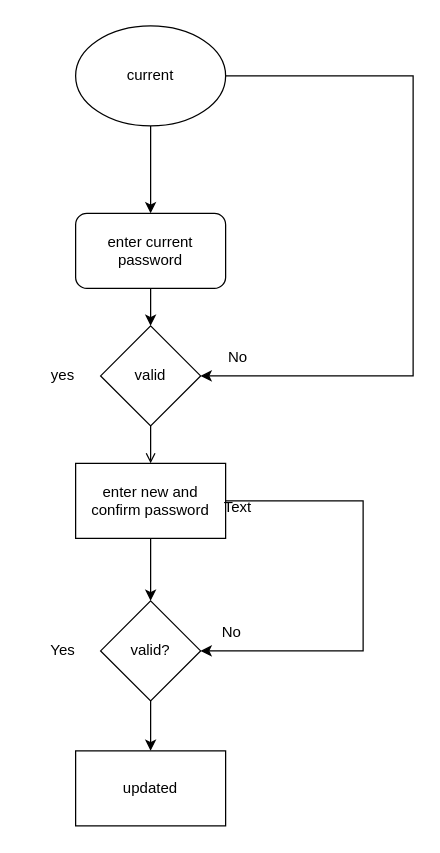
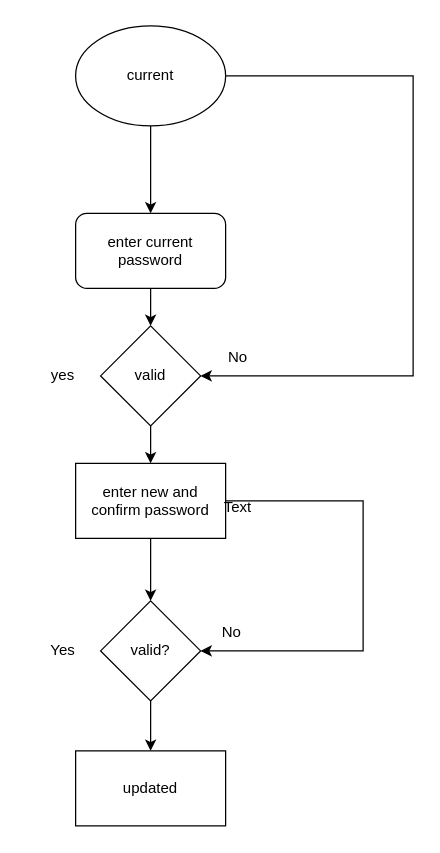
  <mxCell id="0" />
  <mxCell id="1" parent="0" />
  <mxCell id="2" style="edgeStyle=orthogonalEdgeStyle;rounded=0;orthogonalLoop=1;jettySize=auto;html=1;exitX=0.5;exitY=1;exitDx=0;exitDy=0;" edge="1" parent="1" source="4" target="6"><mxGeometry relative="1" as="geometry" /></mxCell>
  <mxCell id="3" style="edgeStyle=orthogonalEdgeStyle;rounded=0;orthogonalLoop=1;jettySize=auto;html=1;exitX=1;exitY=0.5;exitDx=0;exitDy=0;entryX=1;entryY=0.5;entryDx=0;entryDy=0;" edge="1" parent="1" source="4" target="11"><mxGeometry relative="1" as="geometry"><Array as="points"><mxPoint x="330" y="60" /><mxPoint x="330" y="300" /></Array></mxGeometry></mxCell>
  <mxCell id="4" value="current" style="ellipse;whiteSpace=wrap;html=1;" vertex="1" parent="1"><mxGeometry x="60" y="20" width="120" height="80" as="geometry" /></mxCell>
  <mxCell id="5" style="edgeStyle=orthogonalEdgeStyle;rounded=0;orthogonalLoop=1;jettySize=auto;html=1;exitX=0.5;exitY=1;exitDx=0;exitDy=0;entryX=0.5;entryY=0;entryDx=0;entryDy=0;" edge="1" parent="1" source="6" target="11"><mxGeometry relative="1" as="geometry" /></mxCell>
  <mxCell id="6" value="enter current password" style="whiteSpace=wrap;html=1;rounded=1;" vertex="1" parent="1"><mxGeometry x="60" y="170" width="120" height="60" as="geometry" /></mxCell>
  <mxCell id="7" style="edgeStyle=orthogonalEdgeStyle;rounded=0;orthogonalLoop=1;jettySize=auto;html=1;exitX=0.5;exitY=1;exitDx=0;exitDy=0;entryX=0.5;entryY=0;entryDx=0;entryDy=0;" edge="1" parent="1" source="9" target="13"><mxGeometry relative="1" as="geometry" /></mxCell>
  <mxCell id="8" style="edgeStyle=orthogonalEdgeStyle;rounded=0;orthogonalLoop=1;jettySize=auto;html=1;exitX=1;exitY=0.5;exitDx=0;exitDy=0;entryX=1;entryY=0.5;entryDx=0;entryDy=0;" edge="1" parent="1" source="9" target="13"><mxGeometry relative="1" as="geometry"><Array as="points"><mxPoint x="290" y="400" /><mxPoint x="290" y="520" /></Array></mxGeometry></mxCell>
  <mxCell id="9" value="enter new and confirm password" style="rounded=0;whiteSpace=wrap;html=1;" vertex="1" parent="1"><mxGeometry x="60" y="370" width="120" height="60" as="geometry" /></mxCell>
- <mxCell id="10" style="edgeStyle=orthogonalEdgeStyle;rounded=0;orthogonalLoop=1;jettySize=auto;html=1;exitX=0.5;exitY=1;exitDx=0;exitDy=0;endArrow=open;" edge="1" parent="1" source="11" target="9"><mxGeometry relative="1" as="geometry" /></mxCell>
+ <mxCell id="10" style="edgeStyle=orthogonalEdgeStyle;rounded=0;orthogonalLoop=1;jettySize=auto;html=1;exitX=0.5;exitY=1;exitDx=0;exitDy=0;" edge="1" parent="1" source="11" target="9"><mxGeometry relative="1" as="geometry" /></mxCell>
  <mxCell id="11" value="valid" style="rhombus;whiteSpace=wrap;html=1;" vertex="1" parent="1"><mxGeometry x="80" y="260" width="80" height="80" as="geometry" /></mxCell>
  <mxCell id="12" style="edgeStyle=orthogonalEdgeStyle;rounded=0;orthogonalLoop=1;jettySize=auto;html=1;exitX=0.5;exitY=1;exitDx=0;exitDy=0;" edge="1" parent="1" source="13" target="14"><mxGeometry relative="1" as="geometry" /></mxCell>
  <mxCell id="13" value="valid?" style="rhombus;whiteSpace=wrap;html=1;" vertex="1" parent="1"><mxGeometry x="80" y="480" width="80" height="80" as="geometry" /></mxCell>
  <mxCell id="14" value="updated" style="rounded=0;whiteSpace=wrap;html=1;" vertex="1" parent="1"><mxGeometry x="60" y="600" width="120" height="60" as="geometry" /></mxCell>
  <mxCell id="15" value="No" style="text;html=1;align=center;verticalAlign=middle;whiteSpace=wrap;rounded=0;" vertex="1" parent="1"><mxGeometry x="160" y="270" width="60" height="30" as="geometry" /></mxCell>
  <mxCell id="16" value="No" style="text;html=1;align=center;verticalAlign=middle;whiteSpace=wrap;rounded=0;" vertex="1" parent="1"><mxGeometry x="155" y="490" width="60" height="30" as="geometry" /></mxCell>
  <mxCell id="17" value="Yes" style="text;html=1;align=center;verticalAlign=middle;whiteSpace=wrap;rounded=0;" vertex="1" parent="1"><mxGeometry x="20" y="505" width="60" height="30" as="geometry" /></mxCell>
  <mxCell id="18" value="Text" style="text;html=1;align=center;verticalAlign=middle;whiteSpace=wrap;rounded=0;" vertex="1" parent="1"><mxGeometry x="160" y="390" width="60" height="30" as="geometry" /></mxCell>
  <mxCell id="19" value="yes" style="text;html=1;align=center;verticalAlign=middle;whiteSpace=wrap;rounded=0;" vertex="1" parent="1"><mxGeometry x="20" y="285" width="60" height="30" as="geometry" /></mxCell>
